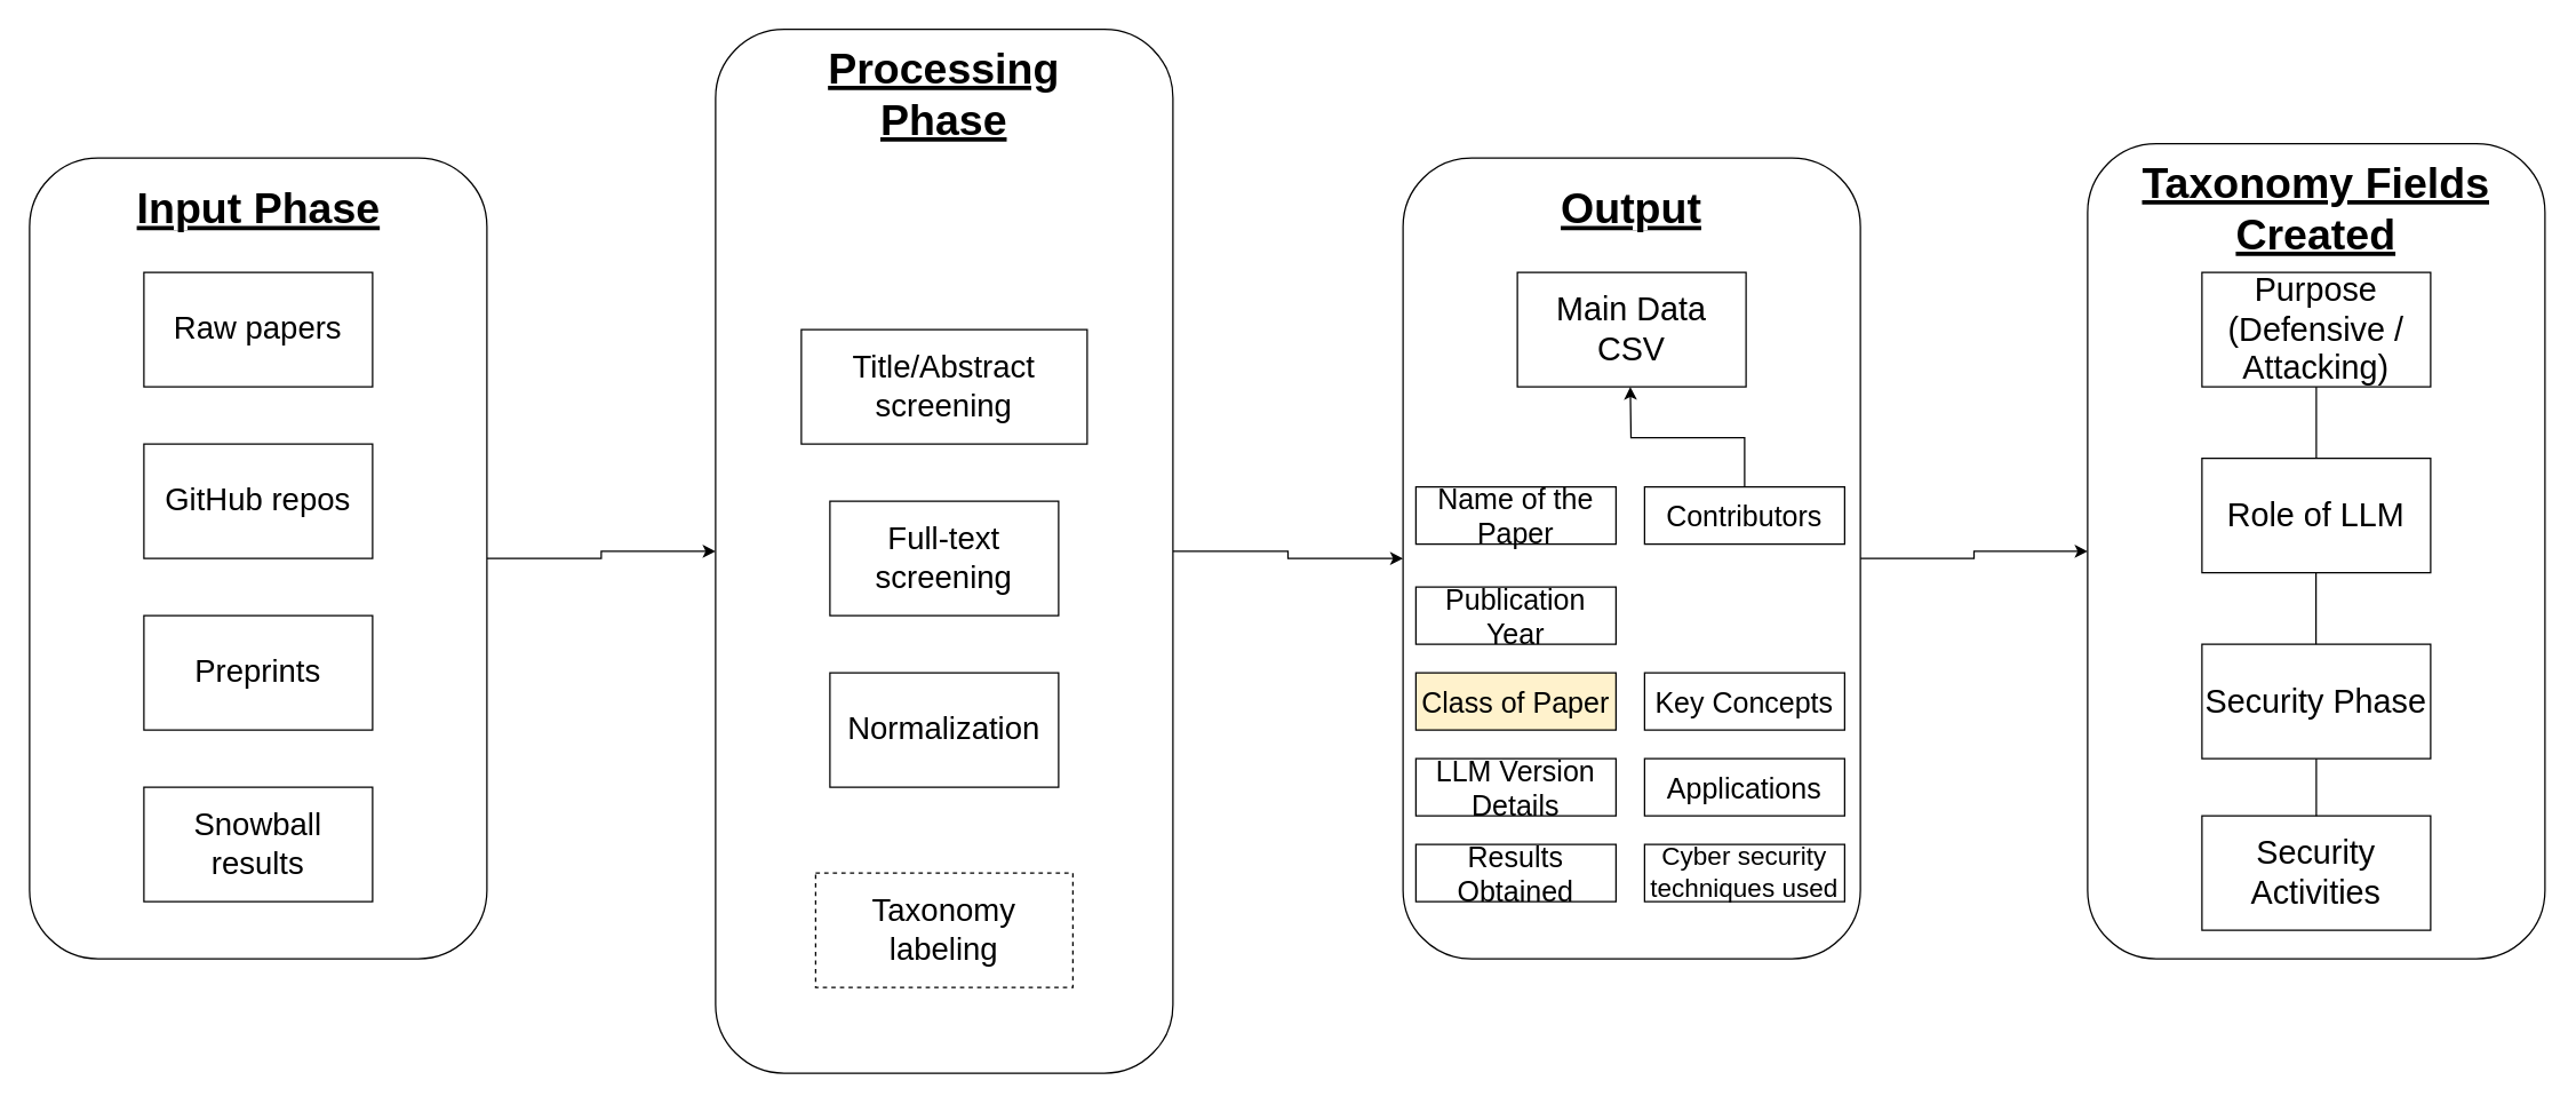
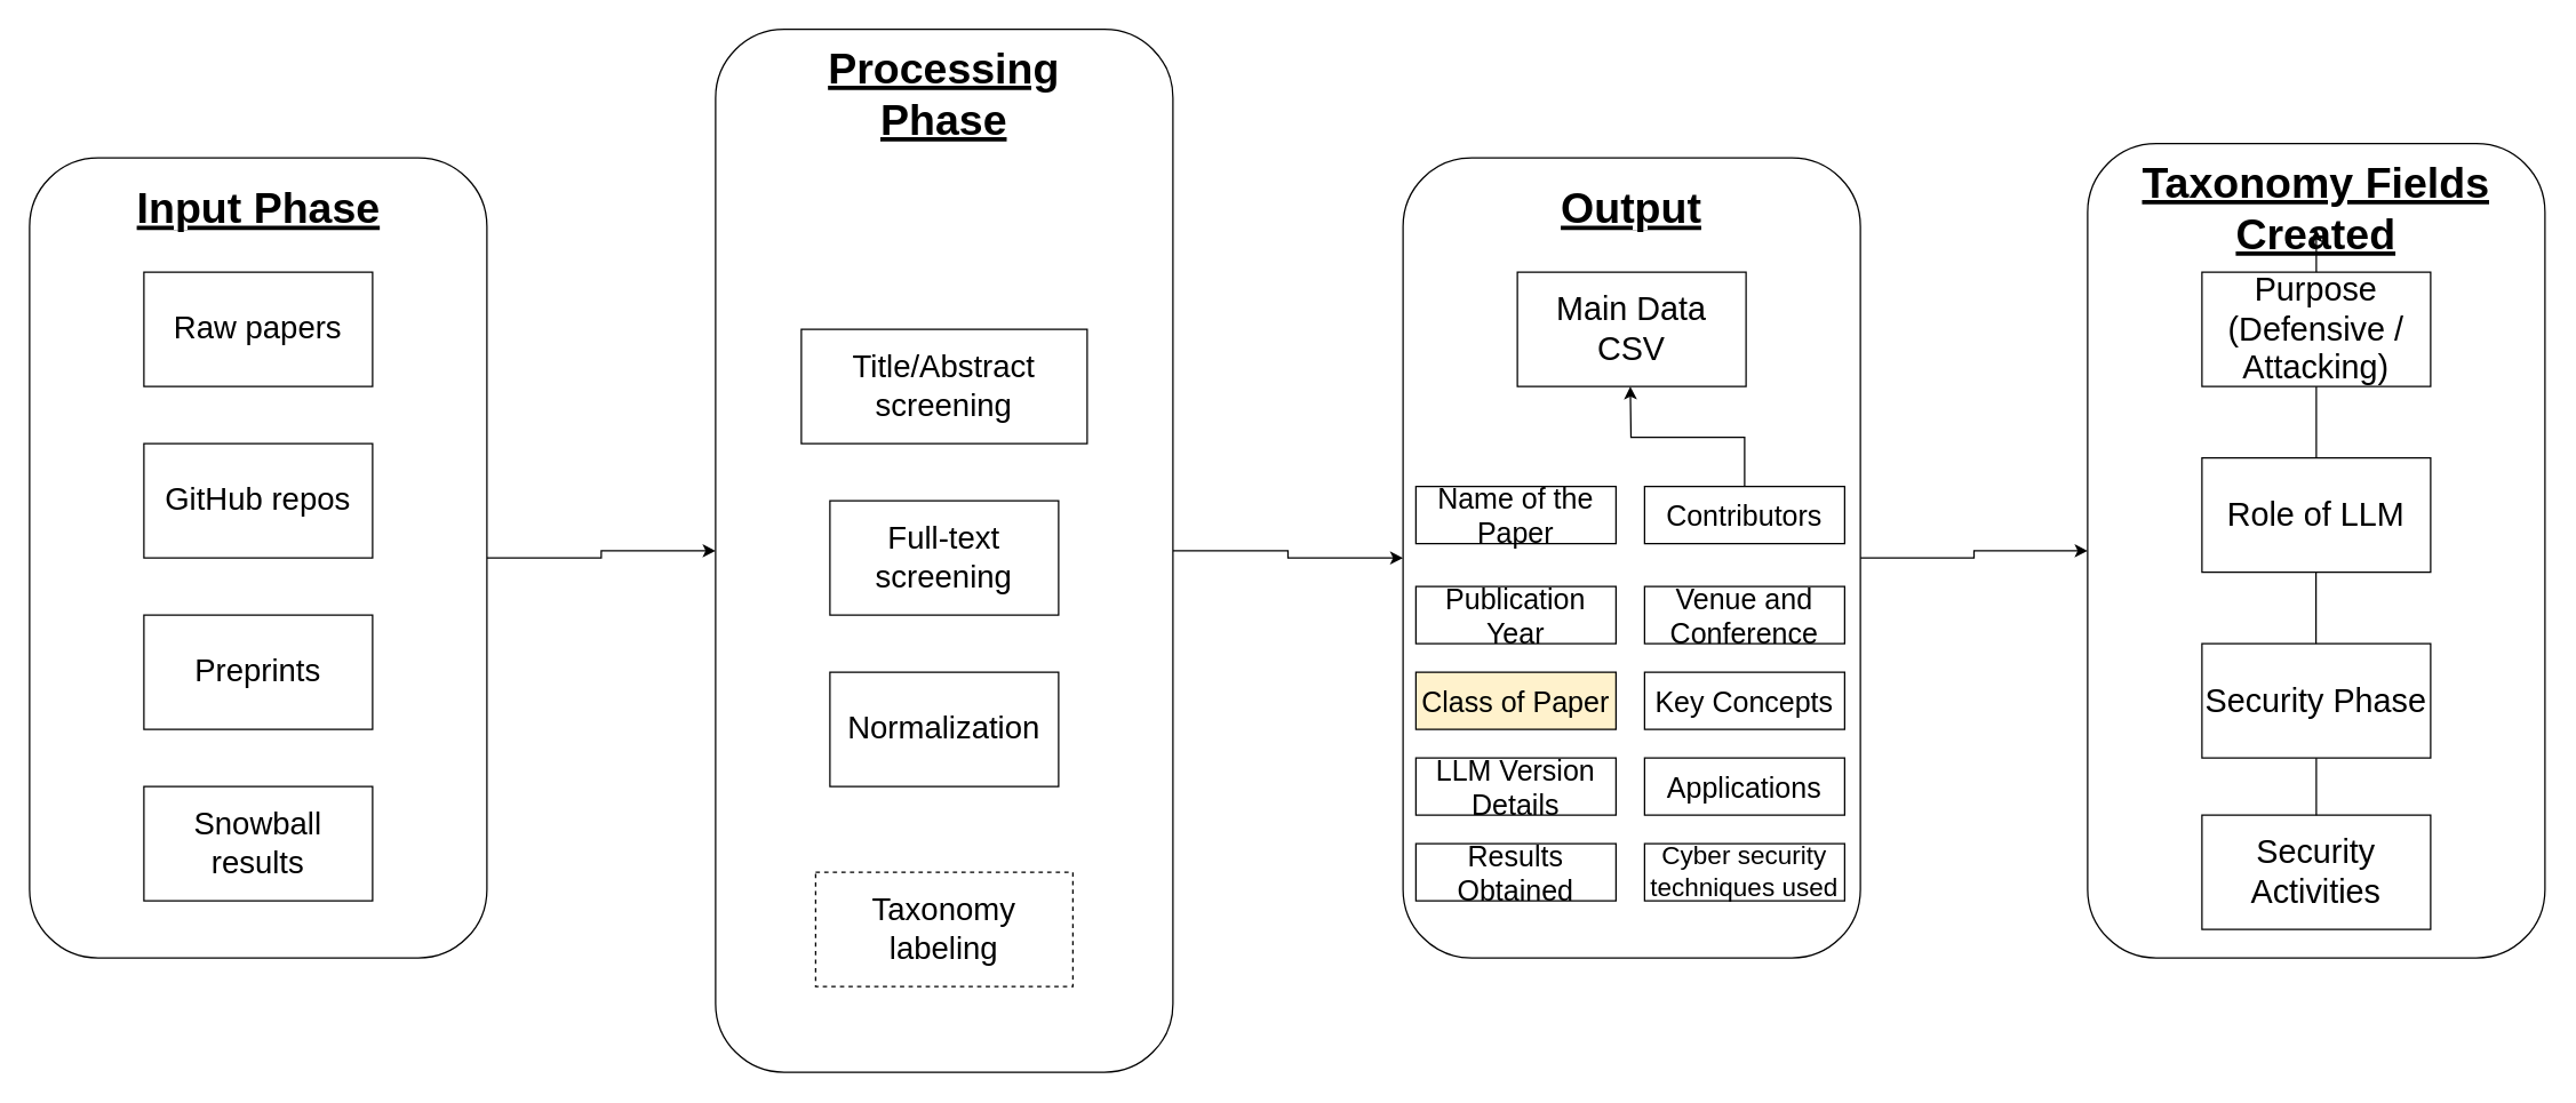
  <mxCell id="0" />
  <mxCell id="1" parent="0" />
  <mxCell id="2" style="edgeStyle=orthogonalEdgeStyle;rounded=0;orthogonalLoop=1;jettySize=auto;html=1;entryX=0;entryY=0.5;entryDx=0;entryDy=0;" parent="1" source="3" target="10" edge="1"><mxGeometry relative="1" as="geometry" /></mxCell>
  <mxCell id="3" value="" style="rounded=1;whiteSpace=wrap;html=1;" parent="1" vertex="1"><mxGeometry x="20" width="320" height="560" as="geometry" y="110" /></mxCell>
  <mxCell id="4" value="&lt;font&gt;Raw papers&lt;/font&gt;" style="rounded=0;whiteSpace=wrap;html=1;fontSize=22;" parent="1" vertex="1"><mxGeometry x="100" y="190" width="160" height="80" as="geometry" /></mxCell>
  <mxCell id="5" value="&lt;font&gt;GitHub repos&lt;/font&gt;" style="rounded=0;whiteSpace=wrap;html=1;fontSize=22;" parent="1" vertex="1"><mxGeometry x="100" y="310" width="160" height="80" as="geometry" /></mxCell>
  <mxCell id="6" value="&lt;font&gt;Preprints&lt;/font&gt;" style="rounded=0;whiteSpace=wrap;html=1;fontSize=22;" parent="1" vertex="1"><mxGeometry x="100" y="430" width="160" height="80" as="geometry" /></mxCell>
  <mxCell id="7" value="&lt;font&gt;Snowball results&lt;/font&gt;" style="rounded=0;whiteSpace=wrap;html=1;fontSize=22;" parent="1" vertex="1"><mxGeometry x="100" y="550" width="160" height="80" as="geometry" /></mxCell>
  <mxCell id="8" value="&lt;font&gt;&lt;u&gt;Input Phase&lt;/u&gt;&lt;/font&gt;" style="text;html=1;align=center;verticalAlign=middle;whiteSpace=wrap;rounded=0;fontSize=30;fontStyle=1" parent="1" vertex="1"><mxGeometry x="77.5" y="130" width="205" height="30" as="geometry" /></mxCell>
  <mxCell id="9" style="edgeStyle=orthogonalEdgeStyle;rounded=0;orthogonalLoop=1;jettySize=auto;html=1;entryX=0;entryY=0.5;entryDx=0;entryDy=0;" parent="1" source="10" target="17" edge="1"><mxGeometry relative="1" as="geometry" /></mxCell>
  <mxCell id="10" value="" style="rounded=1;whiteSpace=wrap;html=1;" parent="1" vertex="1"><mxGeometry x="500" y="20" width="320" height="730" as="geometry" /></mxCell>
  <mxCell id="11" value="&lt;font&gt;Title/Abstract screening&lt;/font&gt;" style="rounded=0;whiteSpace=wrap;html=1;fontSize=22;" parent="1" vertex="1"><mxGeometry x="560" y="230" width="200" height="80" as="geometry" /></mxCell>
  <mxCell id="12" value="&lt;font&gt;Full-text screening&lt;/font&gt;" style="rounded=0;whiteSpace=wrap;html=1;fontSize=22;" parent="1" vertex="1"><mxGeometry x="580" y="350" width="160" height="80" as="geometry" /></mxCell>
  <mxCell id="13" value="&lt;font&gt;Normalization&lt;/font&gt;" style="rounded=0;whiteSpace=wrap;html=1;fontSize=22;" parent="1" vertex="1"><mxGeometry x="580" y="470" width="160" height="80" as="geometry" /></mxCell>
  <mxCell id="14" value="&lt;font&gt;&lt;u&gt;Processing Phase&lt;/u&gt;&lt;/font&gt;" style="text;html=1;align=center;verticalAlign=middle;whiteSpace=wrap;rounded=0;fontStyle=1;fontSize=30;" parent="1" vertex="1"><mxGeometry x="560" y="50" width="200" height="30" as="geometry" /></mxCell>
  <mxCell id="15" value="&lt;font&gt;Taxonomy labeling&lt;/font&gt;" style="rounded=0;whiteSpace=wrap;html=1;fontSize=22;dashed=1;" parent="1" vertex="1"><mxGeometry x="570" y="610" width="180" height="80" as="geometry" /></mxCell>
  <mxCell id="16" style="edgeStyle=orthogonalEdgeStyle;rounded=0;orthogonalLoop=1;jettySize=auto;html=1;entryX=0;entryY=0.5;entryDx=0;entryDy=0;" parent="1" source="17" target="31" edge="1"><mxGeometry relative="1" as="geometry" /></mxCell>
  <mxCell id="17" value="" style="rounded=1;whiteSpace=wrap;html=1;" parent="1" vertex="1"><mxGeometry x="981" width="320" height="560" as="geometry" y="110" /></mxCell>
  <mxCell id="18" value="&lt;font&gt;Main Data CSV&lt;/font&gt;" style="rounded=0;whiteSpace=wrap;html=1;fontSize=23;" parent="1" vertex="1"><mxGeometry x="1061" y="190" width="160" height="80" as="geometry" /></mxCell>
  <mxCell id="19" value="&lt;font&gt;&lt;u&gt;Output&lt;/u&gt;&lt;/font&gt;" style="text;html=1;align=center;verticalAlign=middle;whiteSpace=wrap;rounded=0;fontStyle=1;fontSize=30;" parent="1" vertex="1"><mxGeometry x="1071" y="130" width="140" height="30" as="geometry" /></mxCell>
  <mxCell id="20" value="&lt;font&gt;Name of the Paper&lt;/font&gt;" style="rounded=0;whiteSpace=wrap;html=1;fontSize=20;" parent="1" vertex="1"><mxGeometry x="990" y="340" width="140" height="40" as="geometry" /></mxCell>
  <mxCell id="21" style="edgeStyle=orthogonalEdgeStyle;rounded=0;orthogonalLoop=1;jettySize=auto;html=1;exitX=0.5;exitY=0;exitDx=0;exitDy=0;" parent="1" source="22" edge="1"><mxGeometry relative="1" as="geometry"><mxPoint x="1140" y="270" as="targetPoint" /></mxGeometry></mxCell>
  <mxCell id="22" value="&lt;font&gt;Contributors&lt;/font&gt;" style="rounded=0;whiteSpace=wrap;html=1;fontSize=20;" parent="1" vertex="1"><mxGeometry x="1150" y="340" width="140" height="40" as="geometry" /></mxCell>
  <mxCell id="23" value="&lt;font&gt;Publication Year&lt;/font&gt;" style="rounded=0;whiteSpace=wrap;html=1;fontSize=20;" parent="1" vertex="1"><mxGeometry x="990" y="410" width="140" height="40" as="geometry" /></mxCell>
+ <mxCell id="24" value="&lt;font&gt;Venue and Conference&lt;/font&gt;" style="rounded=0;whiteSpace=wrap;html=1;fontSize=20;" parent="1" vertex="1"><mxGeometry x="1150" y="410" width="140" height="40" as="geometry" /></mxCell>
  <mxCell id="25" value="&lt;font&gt;Class of Paper&lt;/font&gt;" style="rounded=0;whiteSpace=wrap;html=1;fontSize=20;fillColor=#fff2cc;" parent="1" vertex="1"><mxGeometry x="990" y="470" width="140" height="40" as="geometry" /></mxCell>
  <mxCell id="26" value="&lt;font&gt;Key Concepts&lt;/font&gt;" style="rounded=0;whiteSpace=wrap;html=1;fontSize=20;" parent="1" vertex="1"><mxGeometry x="1150" y="470" width="140" height="40" as="geometry" /></mxCell>
  <mxCell id="27" value="&lt;font&gt;LLM Version Details&lt;/font&gt;" style="rounded=0;whiteSpace=wrap;html=1;fontSize=20;" parent="1" vertex="1"><mxGeometry x="990" y="530" width="140" height="40" as="geometry" /></mxCell>
  <mxCell id="28" value="&lt;font&gt;Applications&lt;/font&gt;" style="rounded=0;whiteSpace=wrap;html=1;fontSize=20;" parent="1" vertex="1"><mxGeometry x="1150" y="530" width="140" height="40" as="geometry" /></mxCell>
  <mxCell id="29" value="&lt;font&gt;Results Obtained&lt;/font&gt;" style="rounded=0;whiteSpace=wrap;html=1;fontSize=20;" parent="1" vertex="1"><mxGeometry x="990" y="590" width="140" height="40" as="geometry" /></mxCell>
  <mxCell id="30" value="&lt;font&gt;Cyber security techniques used&lt;/font&gt;" style="rounded=0;whiteSpace=wrap;html=1;fontSize=18;" parent="1" vertex="1"><mxGeometry x="1150" y="590" width="140" height="40" as="geometry" /></mxCell>
  <mxCell id="31" value="" style="rounded=1;whiteSpace=wrap;html=1;" parent="1" vertex="1"><mxGeometry x="1460" y="100" width="320" height="570" as="geometry" /></mxCell>
+ <mxCell id="32" style="edgeStyle=orthogonalEdgeStyle;rounded=0;orthogonalLoop=1;jettySize=auto;html=1;exitX=0.5;exitY=0;exitDx=0;exitDy=0;entryX=0.5;entryY=1;entryDx=0;entryDy=0;" parent="1" source="33" target="34" edge="1"><mxGeometry relative="1" as="geometry" /></mxCell>
  <mxCell id="33" value="&lt;font&gt;Purpose (Defensive / Attacking)&lt;/font&gt;" style="rounded=0;whiteSpace=wrap;html=1;fontSize=23;" parent="1" vertex="1"><mxGeometry x="1540" y="190" width="160" height="80" as="geometry" /></mxCell>
  <mxCell id="34" value="&lt;font&gt;&lt;u&gt;Taxonomy Fields Created&lt;/u&gt;&lt;/font&gt;" style="text;html=1;align=center;verticalAlign=middle;whiteSpace=wrap;rounded=0;fontStyle=1;fontSize=30;" parent="1" vertex="1"><mxGeometry x="1480" y="130" width="280" height="30" as="geometry" /></mxCell>
  <mxCell id="35" value="&lt;font&gt;Role of LLM&lt;/font&gt;" style="rounded=0;whiteSpace=wrap;html=1;fontSize=23;" parent="1" vertex="1"><mxGeometry x="1540" y="320" width="160" height="80" as="geometry" /></mxCell>
  <mxCell id="36" value="&lt;font&gt;Security Phase&lt;/font&gt;" style="rounded=0;whiteSpace=wrap;html=1;fontSize=23;" parent="1" vertex="1"><mxGeometry x="1540" y="450" width="160" height="80" as="geometry" /></mxCell>
  <mxCell id="37" value="&lt;font&gt;Security Activities&lt;/font&gt;" style="rounded=0;whiteSpace=wrap;html=1;fontSize=23;" parent="1" vertex="1"><mxGeometry x="1540" y="570" width="160" height="80" as="geometry" /></mxCell>
  <mxCell id="38" value="" style="endArrow=none;html=1;rounded=0;" parent="1" target="33" edge="1"><mxGeometry width="50" height="50" relative="1" as="geometry"><mxPoint x="1620" y="320" as="sourcePoint" /><mxPoint x="1670" y="270" as="targetPoint" /></mxGeometry></mxCell>
  <mxCell id="39" value="" style="endArrow=none;html=1;rounded=0;" parent="1" edge="1"><mxGeometry width="50" height="50" relative="1" as="geometry"><mxPoint x="1619.79" y="450" as="sourcePoint" /><mxPoint x="1619.79" y="400" as="targetPoint" /></mxGeometry></mxCell>
  <mxCell id="40" value="" style="endArrow=none;html=1;rounded=0;" parent="1" edge="1"><mxGeometry width="50" height="50" relative="1" as="geometry"><mxPoint x="1620" y="570" as="sourcePoint" /><mxPoint x="1620" y="530" as="targetPoint" /></mxGeometry></mxCell>
